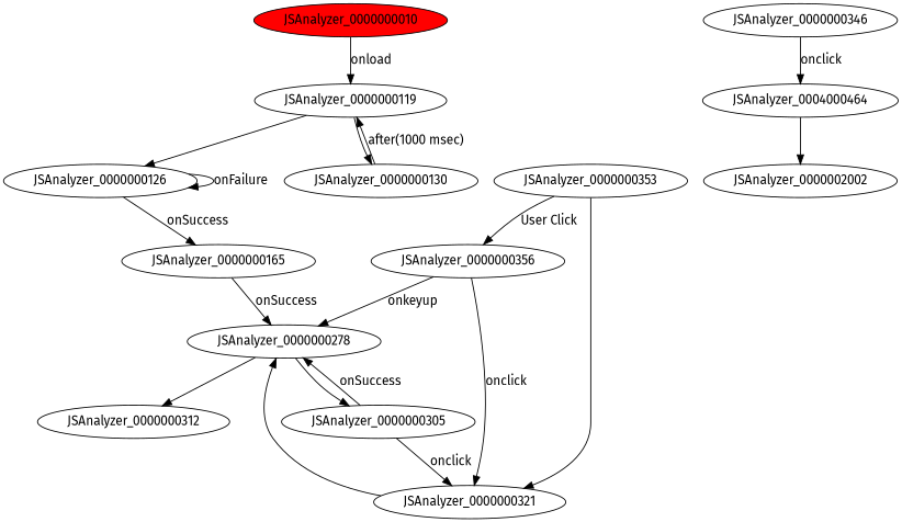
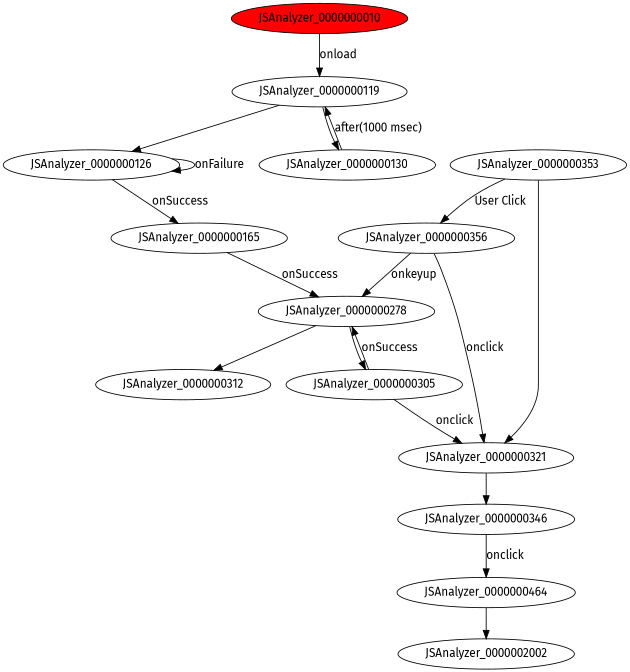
  digraph {
    fontname="Fira Sans"
    node [fontname="Fira Sans"]
    edge [fontname="Fira Sans"]
    JSAnalyzer_0000000010 [fillcolor=red style=filled]
    JSAnalyzer_0000000119
    JSAnalyzer_0000000126
    JSAnalyzer_0000000130
    JSAnalyzer_0000000165
    JSAnalyzer_0000000278
    JSAnalyzer_0000000305
    JSAnalyzer_0000000312
    JSAnalyzer_0000000321
    JSAnalyzer_0000000346
-   JSAnalyzer_0000000464 [label=JSAnalyzer_0004000464]
+   JSAnalyzer_0000000464
    JSAnalyzer_0000000353
    JSAnalyzer_0000000356
    JSAnalyzer_0000002002
    JSAnalyzer_0000000010 -> JSAnalyzer_0000000119 [label=onload]
    JSAnalyzer_0000000119 -> JSAnalyzer_0000000126
    JSAnalyzer_0000000119 -> JSAnalyzer_0000000130
    JSAnalyzer_0000000126 -> JSAnalyzer_0000000126 [label=onFailure]
    JSAnalyzer_0000000126 -> JSAnalyzer_0000000165 [label=onSuccess]
    JSAnalyzer_0000000130 -> JSAnalyzer_0000000119 [label="after(1000 msec)"]
    JSAnalyzer_0000000165 -> JSAnalyzer_0000000278 [label=onSuccess]
    JSAnalyzer_0000000278 -> JSAnalyzer_0000000305
    JSAnalyzer_0000000278 -> JSAnalyzer_0000000312
    JSAnalyzer_0000000305 -> JSAnalyzer_0000000278 [label=onSuccess]
    JSAnalyzer_0000000305 -> JSAnalyzer_0000000321 [label=onclick]
-   JSAnalyzer_0000000321 -> JSAnalyzer_0000000278
+   JSAnalyzer_0000000321 -> JSAnalyzer_0000000346
    JSAnalyzer_0000000346 -> JSAnalyzer_0000000464 [label=onclick]
    JSAnalyzer_0000000464 -> JSAnalyzer_0000002002
    JSAnalyzer_0000000353 -> JSAnalyzer_0000000321
    JSAnalyzer_0000000353 -> JSAnalyzer_0000000356 [label="User Click"]
    JSAnalyzer_0000000356 -> JSAnalyzer_0000000278 [label=onkeyup]
    JSAnalyzer_0000000356 -> JSAnalyzer_0000000321 [label=onclick]
  }
